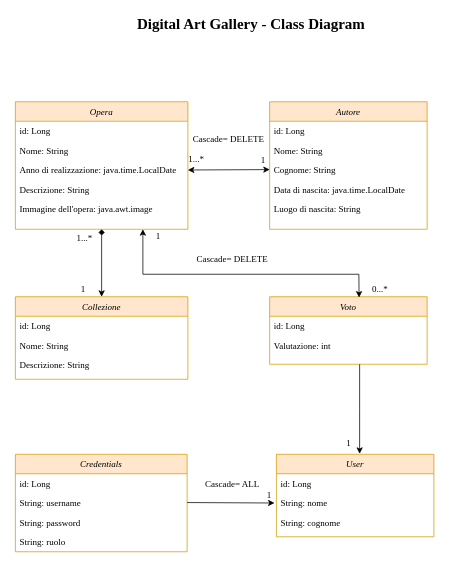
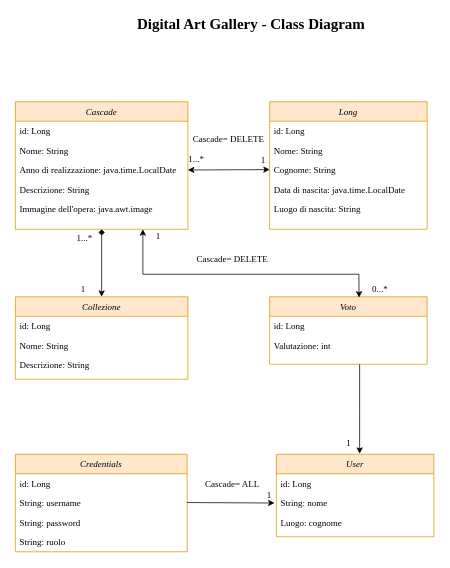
  <mxCell id="0" />
  <mxCell id="1" parent="0" />
- <mxCell id="2" value="Autore" style="swimlane;fontStyle=2;align=center;verticalAlign=top;childLayout=stackLayout;horizontal=1;startSize=26;horizontalStack=0;resizeParent=1;resizeLast=0;collapsible=1;marginBottom=0;rounded=0;shadow=0;strokeWidth=1;fillColor=#ffe6cc;strokeColor=#d79b00;fontFamily=Garamond;" parent="1" vertex="1"><mxGeometry x="359" y="135" width="210" height="170" as="geometry"><mxRectangle x="230" y="140" width="160" height="26" as="alternateBounds" /></mxGeometry></mxCell>
+ <mxCell id="2" value="Long" style="swimlane;fontStyle=2;align=center;verticalAlign=top;childLayout=stackLayout;horizontal=1;startSize=26;horizontalStack=0;resizeParent=1;resizeLast=0;collapsible=1;marginBottom=0;rounded=0;shadow=0;strokeWidth=1;fillColor=#ffe6cc;strokeColor=#d79b00;fontFamily=Garamond;" parent="1" vertex="1"><mxGeometry x="359" y="135" width="210" height="170" as="geometry"><mxRectangle x="230" y="140" width="160" height="26" as="alternateBounds" /></mxGeometry></mxCell>
  <mxCell id="3" value="id: Long" style="text;align=left;verticalAlign=top;spacingLeft=4;spacingRight=4;overflow=hidden;rotatable=0;points=[[0,0.5],[1,0.5]];portConstraint=eastwest;fontFamily=Garamond;" parent="2" vertex="1"><mxGeometry y="26" width="210" height="26" as="geometry" /></mxCell>
  <mxCell id="4" value="Nome: String" style="text;align=left;verticalAlign=top;spacingLeft=4;spacingRight=4;overflow=hidden;rotatable=0;points=[[0,0.5],[1,0.5]];portConstraint=eastwest;fontFamily=Garamond;" parent="2" vertex="1"><mxGeometry y="52" width="210" height="26" as="geometry" /></mxCell>
  <mxCell id="5" value="Cognome: String" style="text;align=left;verticalAlign=top;spacingLeft=4;spacingRight=4;overflow=hidden;rotatable=0;points=[[0,0.5],[1,0.5]];portConstraint=eastwest;fontFamily=Garamond;" parent="2" vertex="1"><mxGeometry y="78" width="210" height="26" as="geometry" /></mxCell>
  <mxCell id="6" value="Data di nascita: java.time.LocalDate" style="text;align=left;verticalAlign=top;spacingLeft=4;spacingRight=4;overflow=hidden;rotatable=0;points=[[0,0.5],[1,0.5]];portConstraint=eastwest;fontFamily=Garamond;" parent="2" vertex="1"><mxGeometry y="104" width="210" height="26" as="geometry" /></mxCell>
  <mxCell id="7" value="Luogo di nascita: String" style="text;align=left;verticalAlign=top;spacingLeft=4;spacingRight=4;overflow=hidden;rotatable=0;points=[[0,0.5],[1,0.5]];portConstraint=eastwest;fontFamily=Garamond;" parent="2" vertex="1"><mxGeometry y="130" width="210" height="26" as="geometry" /></mxCell>
- <mxCell id="8" value="Opera" style="swimlane;fontStyle=2;align=center;verticalAlign=top;childLayout=stackLayout;horizontal=1;startSize=26;horizontalStack=0;resizeParent=1;resizeLast=0;collapsible=1;marginBottom=0;rounded=0;shadow=0;strokeWidth=1;fillColor=#ffe6cc;strokeColor=#d79b00;fontFamily=Garamond;" parent="1" vertex="1"><mxGeometry x="20" y="135" width="230" height="170" as="geometry"><mxRectangle x="550" y="140" width="160" height="26" as="alternateBounds" /></mxGeometry></mxCell>
+ <mxCell id="8" value="Cascade" style="swimlane;fontStyle=2;align=center;verticalAlign=top;childLayout=stackLayout;horizontal=1;startSize=26;horizontalStack=0;resizeParent=1;resizeLast=0;collapsible=1;marginBottom=0;rounded=0;shadow=0;strokeWidth=1;fillColor=#ffe6cc;strokeColor=#d79b00;fontFamily=Garamond;" parent="1" vertex="1"><mxGeometry x="20" y="135" width="230" height="170" as="geometry"><mxRectangle x="550" y="140" width="160" height="26" as="alternateBounds" /></mxGeometry></mxCell>
  <mxCell id="9" value="id: Long" style="text;align=left;verticalAlign=top;spacingLeft=4;spacingRight=4;overflow=hidden;rotatable=0;points=[[0,0.5],[1,0.5]];portConstraint=eastwest;fontFamily=Garamond;" parent="8" vertex="1"><mxGeometry y="26" width="230" height="26" as="geometry" /></mxCell>
  <mxCell id="10" value="Nome: String" style="text;align=left;verticalAlign=top;spacingLeft=4;spacingRight=4;overflow=hidden;rotatable=0;points=[[0,0.5],[1,0.5]];portConstraint=eastwest;fontFamily=Garamond;" parent="8" vertex="1"><mxGeometry y="52" width="230" height="26" as="geometry" /></mxCell>
  <mxCell id="11" value="Anno di realizzazione: java.time.LocalDate" style="text;align=left;verticalAlign=top;spacingLeft=4;spacingRight=4;overflow=hidden;rotatable=0;points=[[0,0.5],[1,0.5]];portConstraint=eastwest;fontFamily=Garamond;" parent="8" vertex="1"><mxGeometry y="78" width="230" height="26" as="geometry" /></mxCell>
  <mxCell id="12" value="Descrizione: String" style="text;align=left;verticalAlign=top;spacingLeft=4;spacingRight=4;overflow=hidden;rotatable=0;points=[[0,0.5],[1,0.5]];portConstraint=eastwest;fontFamily=Garamond;" parent="8" vertex="1"><mxGeometry y="104" width="230" height="26" as="geometry" /></mxCell>
  <mxCell id="13" value="Immagine dell'opera: java.awt.image" style="text;align=left;verticalAlign=top;spacingLeft=4;spacingRight=4;overflow=hidden;rotatable=0;points=[[0,0.5],[1,0.5]];portConstraint=eastwest;fontStyle=0;fontFamily=Garamond;" parent="8" vertex="1"><mxGeometry y="130" width="230" height="26" as="geometry" /></mxCell>
  <mxCell id="14" value="1...*" style="resizable=0;align=left;verticalAlign=bottom;labelBackgroundColor=none;fontSize=12;fontFamily=Garamond;" parent="1" connectable="0" vertex="1"><mxGeometry x="249" y="220" as="geometry" /></mxCell>
  <mxCell id="15" value="Credentials" style="swimlane;fontStyle=2;align=center;verticalAlign=top;childLayout=stackLayout;horizontal=1;startSize=26;horizontalStack=0;resizeParent=1;resizeLast=0;collapsible=1;marginBottom=0;rounded=0;shadow=0;strokeWidth=1;fillColor=#ffe6cc;strokeColor=#d79b00;fontFamily=Garamond;" parent="1" vertex="1"><mxGeometry x="20" y="605" width="229" height="130" as="geometry"><mxRectangle x="230" y="140" width="160" height="26" as="alternateBounds" /></mxGeometry></mxCell>
  <mxCell id="16" value="id: Long" style="text;align=left;verticalAlign=top;spacingLeft=4;spacingRight=4;overflow=hidden;rotatable=0;points=[[0,0.5],[1,0.5]];portConstraint=eastwest;fontFamily=Garamond;" parent="15" vertex="1"><mxGeometry y="26" width="229" height="26" as="geometry" /></mxCell>
  <mxCell id="17" value="String: username" style="text;align=left;verticalAlign=top;spacingLeft=4;spacingRight=4;overflow=hidden;rotatable=0;points=[[0,0.5],[1,0.5]];portConstraint=eastwest;fontFamily=Garamond;" parent="15" vertex="1"><mxGeometry y="52" width="229" height="26" as="geometry" /></mxCell>
  <mxCell id="18" value="String: password" style="text;align=left;verticalAlign=top;spacingLeft=4;spacingRight=4;overflow=hidden;rotatable=0;points=[[0,0.5],[1,0.5]];portConstraint=eastwest;fontFamily=Garamond;" parent="15" vertex="1"><mxGeometry y="78" width="229" height="26" as="geometry" /></mxCell>
  <mxCell id="19" value="String: ruolo" style="text;align=left;verticalAlign=top;spacingLeft=4;spacingRight=4;overflow=hidden;rotatable=0;points=[[0,0.5],[1,0.5]];portConstraint=eastwest;fontFamily=Garamond;" parent="15" vertex="1"><mxGeometry y="104" width="229" height="26" as="geometry" /></mxCell>
  <mxCell id="20" value="User" style="swimlane;fontStyle=2;align=center;verticalAlign=top;childLayout=stackLayout;horizontal=1;startSize=26;horizontalStack=0;resizeParent=1;resizeLast=0;collapsible=1;marginBottom=0;rounded=0;shadow=0;strokeWidth=1;fillColor=#ffe6cc;strokeColor=#d79b00;fontFamily=Garamond;" parent="1" vertex="1"><mxGeometry x="368" y="605" width="210" height="110" as="geometry"><mxRectangle x="230" y="140" width="160" height="26" as="alternateBounds" /></mxGeometry></mxCell>
  <mxCell id="21" value="id: Long" style="text;align=left;verticalAlign=top;spacingLeft=4;spacingRight=4;overflow=hidden;rotatable=0;points=[[0,0.5],[1,0.5]];portConstraint=eastwest;fontFamily=Garamond;" parent="20" vertex="1"><mxGeometry y="26" width="210" height="26" as="geometry" /></mxCell>
  <mxCell id="22" value="String: nome" style="text;align=left;verticalAlign=top;spacingLeft=4;spacingRight=4;overflow=hidden;rotatable=0;points=[[0,0.5],[1,0.5]];portConstraint=eastwest;fontFamily=Garamond;" parent="20" vertex="1"><mxGeometry y="52" width="210" height="26" as="geometry" /></mxCell>
- <mxCell id="23" value="String: cognome" style="text;align=left;verticalAlign=top;spacingLeft=4;spacingRight=4;overflow=hidden;rotatable=0;points=[[0,0.5],[1,0.5]];portConstraint=eastwest;fontFamily=Garamond;" parent="20" vertex="1"><mxGeometry y="78" width="210" height="26" as="geometry" /></mxCell>
+ <mxCell id="23" value="Luogo: cognome" style="text;align=left;verticalAlign=top;spacingLeft=4;spacingRight=4;overflow=hidden;rotatable=0;points=[[0,0.5],[1,0.5]];portConstraint=eastwest;fontFamily=Garamond;" parent="20" vertex="1"><mxGeometry y="78" width="210" height="26" as="geometry" /></mxCell>
  <mxCell id="24" value="" style="endArrow=classic;shadow=0;strokeWidth=1;rounded=0;endFill=1;edgeStyle=elbowEdgeStyle;elbow=vertical;fontFamily=Garamond;entryX=0.877;entryY=1;entryDx=0;entryDy=0;entryPerimeter=0;" parent="1" edge="1" target="43"><mxGeometry x="0.5" y="41" relative="1" as="geometry"><mxPoint x="249" y="669.408" as="sourcePoint" /><mxPoint x="320" y="669" as="targetPoint" /><mxPoint x="-40" y="32" as="offset" /></mxGeometry></mxCell>
  <mxCell id="25" value="Collezione" style="swimlane;fontStyle=2;align=center;verticalAlign=top;childLayout=stackLayout;horizontal=1;startSize=26;horizontalStack=0;resizeParent=1;resizeLast=0;collapsible=1;marginBottom=0;rounded=0;shadow=0;strokeWidth=1;fillColor=#ffe6cc;strokeColor=#d79b00;fontFamily=Garamond;" parent="1" vertex="1"><mxGeometry x="20" y="395" width="230" height="110" as="geometry"><mxRectangle x="550" y="140" width="160" height="26" as="alternateBounds" /></mxGeometry></mxCell>
  <mxCell id="26" value="id: Long" style="text;align=left;verticalAlign=top;spacingLeft=4;spacingRight=4;overflow=hidden;rotatable=0;points=[[0,0.5],[1,0.5]];portConstraint=eastwest;fontFamily=Garamond;" parent="25" vertex="1"><mxGeometry y="26" width="230" height="26" as="geometry" /></mxCell>
  <mxCell id="27" value="Nome: String" style="text;align=left;verticalAlign=top;spacingLeft=4;spacingRight=4;overflow=hidden;rotatable=0;points=[[0,0.5],[1,0.5]];portConstraint=eastwest;fontFamily=Garamond;" parent="25" vertex="1"><mxGeometry y="52" width="230" height="26" as="geometry" /></mxCell>
  <mxCell id="28" value="Descrizione: String" style="text;align=left;verticalAlign=top;spacingLeft=4;spacingRight=4;overflow=hidden;rotatable=0;points=[[0,0.5],[1,0.5]];portConstraint=eastwest;fontFamily=Garamond;" parent="25" vertex="1"><mxGeometry y="78" width="230" height="26" as="geometry" /></mxCell>
  <mxCell id="29" value="" style="endArrow=diamond;startArrow=classic;html=1;rounded=0;fontFamily=Garamond;exitX=0.5;exitY=0;exitDx=0;exitDy=0;entryX=0.5;entryY=1;entryDx=0;entryDy=0;" parent="1" source="25" target="8" edge="1"><mxGeometry width="50" height="50" relative="1" as="geometry"><mxPoint x="10" y="355" as="sourcePoint" /><mxPoint x="140" y="305" as="targetPoint" /></mxGeometry></mxCell>
  <mxCell id="30" value="" style="endArrow=classic;startArrow=classic;html=1;rounded=0;fontFamily=Garamond;exitX=0.959;exitY=1.123;exitDx=0;exitDy=0;exitPerimeter=0;" parent="1" edge="1" source="41"><mxGeometry width="50" height="50" relative="1" as="geometry"><mxPoint x="310" y="225" as="sourcePoint" /><mxPoint x="250" y="226" as="targetPoint" /></mxGeometry></mxCell>
  <mxCell id="31" value="1...*" style="resizable=0;align=left;verticalAlign=bottom;labelBackgroundColor=none;fontSize=12;fontFamily=Garamond;" parent="1" connectable="0" vertex="1"><mxGeometry x="100" y="325" as="geometry" /></mxCell>
  <mxCell id="32" value="1" style="text;html=1;resizable=0;autosize=1;align=center;verticalAlign=middle;points=[];fillColor=none;strokeColor=none;rounded=0;fontFamily=Garamond;" parent="1" vertex="1"><mxGeometry x="100" y="375" width="20" height="20" as="geometry" /></mxCell>
  <mxCell id="33" value="&lt;b&gt;&lt;font style=&quot;font-size: 20px;&quot;&gt;Digital Art Gallery - Class Diagram&lt;/font&gt;&lt;/b&gt;" style="text;html=1;align=center;verticalAlign=middle;resizable=0;points=[];autosize=1;strokeColor=none;fillColor=none;fontFamily=Garamond;" parent="1" vertex="1"><mxGeometry x="174" y="20" width="320" height="20" as="geometry" /></mxCell>
  <mxCell id="34" value="Voto" style="swimlane;fontStyle=2;align=center;verticalAlign=top;childLayout=stackLayout;horizontal=1;startSize=26;horizontalStack=0;resizeParent=1;resizeLast=0;collapsible=1;marginBottom=0;rounded=0;shadow=0;strokeWidth=1;fillColor=#ffe6cc;strokeColor=#d79b00;fontFamily=Garamond;" parent="1" vertex="1"><mxGeometry x="359" y="395" width="210" height="90" as="geometry"><mxRectangle x="550" y="140" width="160" height="26" as="alternateBounds" /></mxGeometry></mxCell>
  <mxCell id="35" value="id: Long" style="text;align=left;verticalAlign=top;spacingLeft=4;spacingRight=4;overflow=hidden;rotatable=0;points=[[0,0.5],[1,0.5]];portConstraint=eastwest;fontFamily=Garamond;" parent="34" vertex="1"><mxGeometry y="26" width="210" height="26" as="geometry" /></mxCell>
  <mxCell id="36" value="Valutazione: int" style="text;align=left;verticalAlign=top;spacingLeft=4;spacingRight=4;overflow=hidden;rotatable=0;points=[[0,0.5],[1,0.5]];portConstraint=eastwest;fontFamily=Garamond;" parent="34" vertex="1"><mxGeometry y="52" width="210" height="26" as="geometry" /></mxCell>
  <mxCell id="37" value="" style="endArrow=classic;shadow=0;strokeWidth=1;rounded=0;endFill=1;edgeStyle=elbowEdgeStyle;elbow=vertical;fontFamily=Garamond;" parent="1" edge="1"><mxGeometry x="0.5" y="41" relative="1" as="geometry"><mxPoint x="479" y="485" as="sourcePoint" /><mxPoint x="479" y="604.408" as="targetPoint" /><mxPoint x="-40" y="32" as="offset" /></mxGeometry></mxCell>
  <mxCell id="38" value="0...*" style="resizable=0;align=left;verticalAlign=bottom;labelBackgroundColor=none;fontSize=12;fontFamily=Garamond;" parent="1" connectable="0" vertex="1"><mxGeometry x="180" y="335" as="geometry"><mxPoint x="314" y="58" as="offset" /></mxGeometry></mxCell>
  <mxCell id="39" value="1" style="text;html=1;resizable=0;autosize=1;align=center;verticalAlign=middle;points=[];fillColor=none;strokeColor=none;rounded=0;fontFamily=Garamond;" parent="1" vertex="1"><mxGeometry x="454" y="580" width="20" height="20" as="geometry" /></mxCell>
  <mxCell id="40" value="" style="endArrow=classic;startArrow=classic;html=1;rounded=0;entryX=0.568;entryY=0.012;entryDx=0;entryDy=0;entryPerimeter=0;" parent="1" target="34" edge="1"><mxGeometry width="50" height="50" relative="1" as="geometry"><mxPoint x="190" y="305" as="sourcePoint" /><mxPoint x="280" y="335" as="targetPoint" /><Array as="points"><mxPoint x="190" y="365" /><mxPoint x="478" y="365" /></Array></mxGeometry></mxCell>
  <mxCell id="41" value="1" style="text;html=1;resizable=0;autosize=1;align=center;verticalAlign=middle;points=[];fillColor=none;strokeColor=none;rounded=0;fontFamily=Garamond;" parent="1" vertex="1"><mxGeometry x="340" y="203" width="20" height="20" as="geometry" /></mxCell>
  <mxCell id="42" value="1" style="text;html=1;resizable=0;autosize=1;align=center;verticalAlign=middle;points=[];fillColor=none;strokeColor=none;rounded=0;fontFamily=Garamond;" parent="1" vertex="1"><mxGeometry x="200" y="305" width="20" height="20" as="geometry" /></mxCell>
  <mxCell id="43" value="1" style="text;html=1;resizable=0;autosize=1;align=center;verticalAlign=middle;points=[];fillColor=none;strokeColor=none;rounded=0;fontFamily=Garamond;" parent="1" vertex="1"><mxGeometry x="348" y="650" width="20" height="20" as="geometry" /></mxCell>
  <mxCell id="44" value="Cascade= DELETE" style="text;html=1;align=center;verticalAlign=middle;resizable=0;points=[];autosize=1;fontFamily=Garamond;" vertex="1" parent="1"><mxGeometry x="254" y="335" width="110" height="20" as="geometry" /></mxCell>
  <mxCell id="45" value="Cascade= DELETE" style="text;html=1;align=center;verticalAlign=middle;resizable=0;points=[];autosize=1;fontFamily=Garamond;" vertex="1" parent="1"><mxGeometry x="249" y="175" width="110" height="20" as="geometry" /></mxCell>
  <mxCell id="46" value="Cascade= ALL" style="text;html=1;align=center;verticalAlign=middle;resizable=0;points=[];autosize=1;fontFamily=Garamond;" vertex="1" parent="1"><mxGeometry x="264" y="635" width="90" height="20" as="geometry" /></mxCell>
